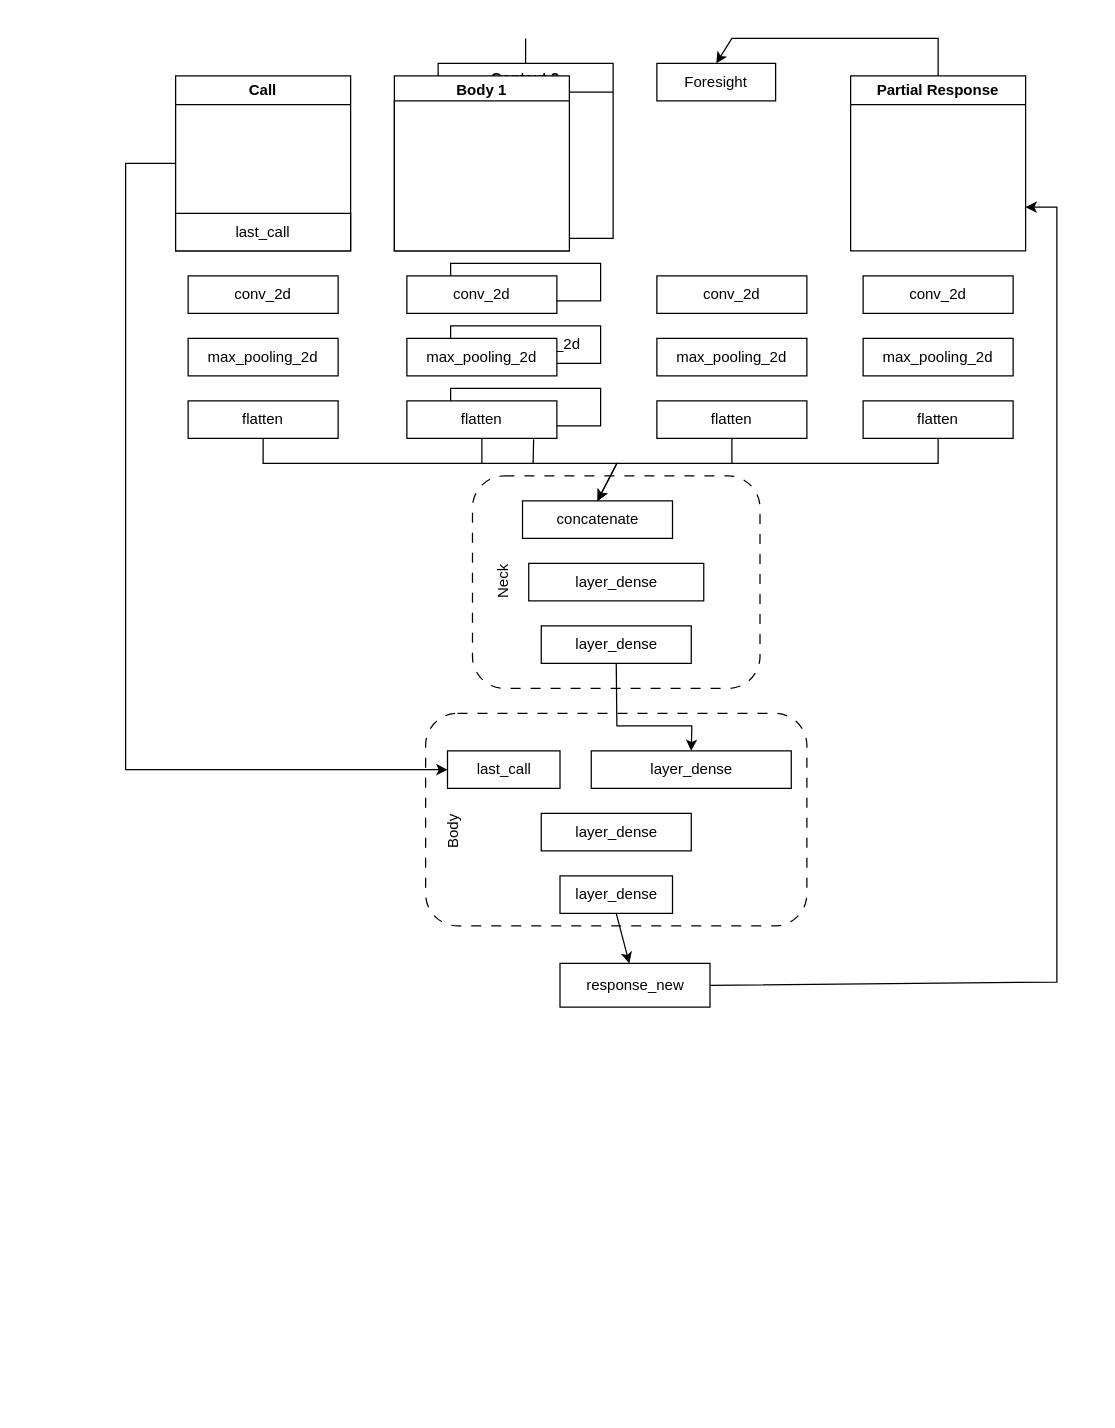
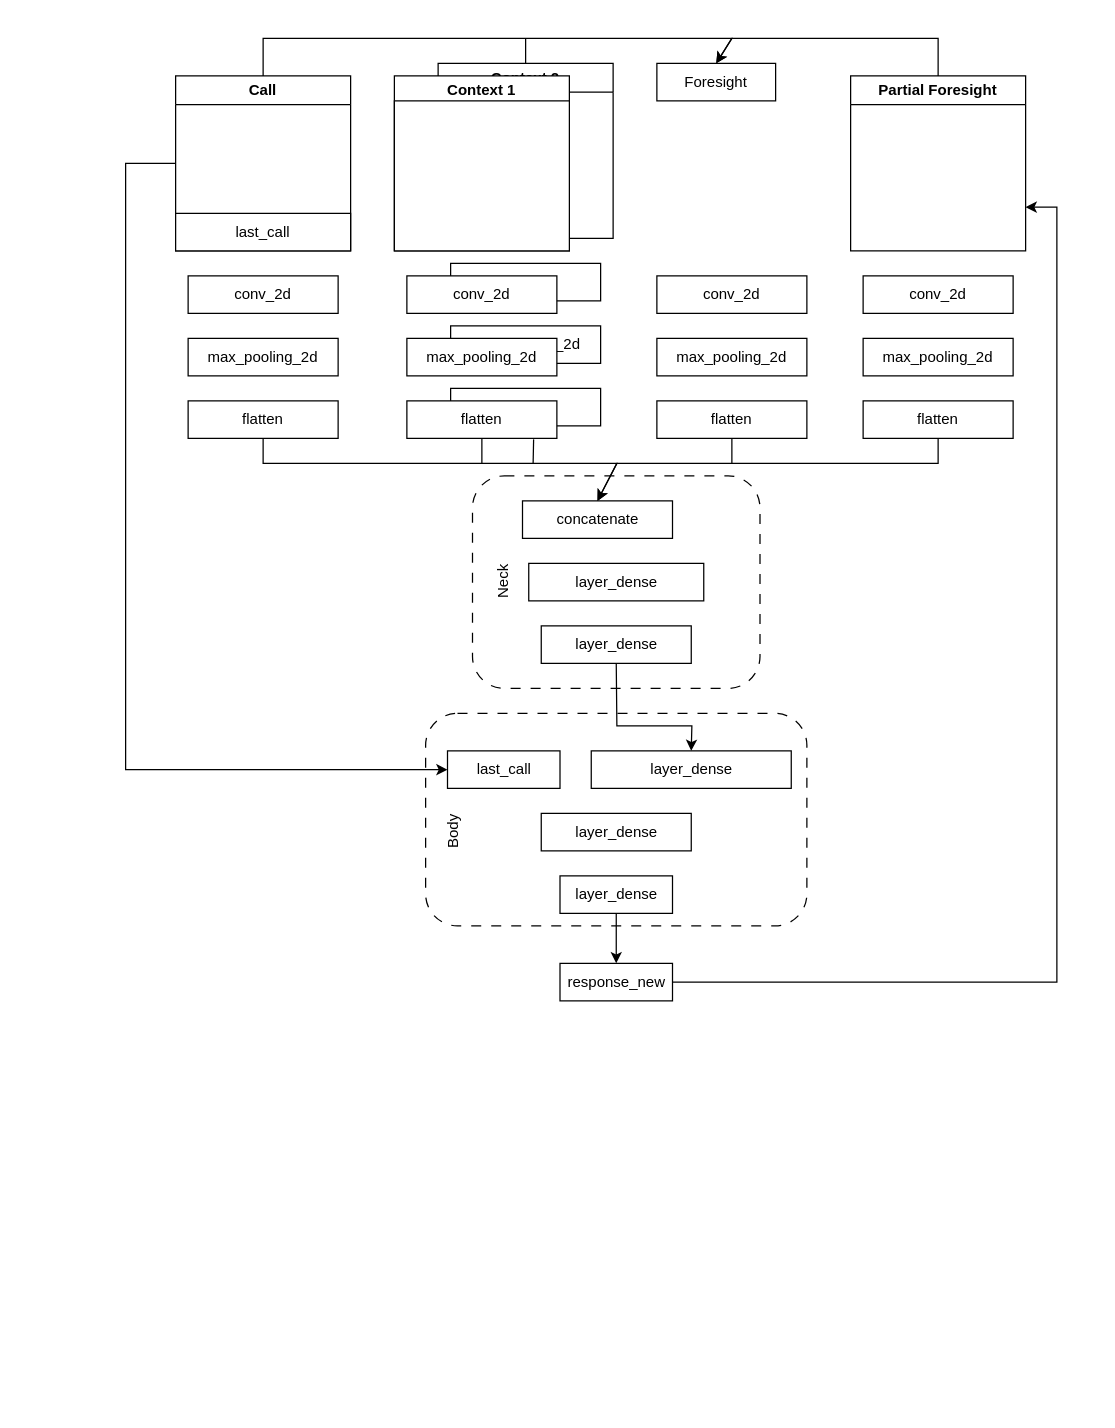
  <mxCell id="0" />
  <mxCell id="1" parent="0" />
  <mxCell id="2" value="" style="rounded=0;whiteSpace=wrap;html=1;strokeColor=none;movable=0;resizable=0;rotatable=0;deletable=0;editable=0;locked=1;connectable=0;" parent="1" vertex="1"><mxGeometry x="20" width="850" height="1100" as="geometry" y="20" /></mxCell>
  <mxCell id="3" value="" style="rounded=1;whiteSpace=wrap;html=1;fillColor=none;dashed=1;dashPattern=8 8;" parent="1" vertex="1"><mxGeometry x="377.5" y="380" width="230" height="170" as="geometry" /></mxCell>
  <mxCell id="4" value="" style="rounded=1;whiteSpace=wrap;html=1;fillColor=none;dashed=1;dashPattern=8 8;" parent="1" vertex="1"><mxGeometry x="340" y="570" width="305" height="170" as="geometry" /></mxCell>
  <mxCell id="5" value="layer_dense" style="rounded=0;whiteSpace=wrap;html=1;" parent="1" vertex="1"><mxGeometry x="472.5" y="600" width="160" height="30" as="geometry" /></mxCell>
  <mxCell id="6" value="layer_dense" style="rounded=0;whiteSpace=wrap;html=1;" parent="1" vertex="1"><mxGeometry x="432.5" y="650" width="120" height="30" as="geometry" /></mxCell>
  <mxCell id="7" value="last_call" style="rounded=0;whiteSpace=wrap;html=1;" parent="1" vertex="1"><mxGeometry x="357.5" y="600" width="90" height="30" as="geometry" /></mxCell>
  <mxCell id="8" value="Body" style="text;html=1;strokeColor=none;fillColor=none;align=center;verticalAlign=middle;whiteSpace=wrap;rounded=0;rotation=-90;" parent="1" vertex="1"><mxGeometry x="332.5" y="650" width="60" height="30" as="geometry" /></mxCell>
  <mxCell id="9" style="edgeStyle=orthogonalEdgeStyle;rounded=0;orthogonalLoop=1;jettySize=auto;html=1;exitX=0.5;exitY=1;exitDx=0;exitDy=0;" parent="1" edge="1"><mxGeometry relative="1" as="geometry"><mxPoint x="410" y="860" as="sourcePoint" /><mxPoint x="410" y="860" as="targetPoint" /></mxGeometry></mxCell>
  <mxCell id="10" value="concatenate" style="rounded=0;whiteSpace=wrap;html=1;" parent="1" vertex="1"><mxGeometry x="417.5" y="400" width="120" height="30" as="geometry" /></mxCell>
  <mxCell id="11" value="Neck" style="text;html=1;strokeColor=none;fillColor=none;align=center;verticalAlign=middle;whiteSpace=wrap;rounded=0;rotation=-90;" parent="1" vertex="1"><mxGeometry x="372.5" y="450" width="60" height="30" as="geometry" /></mxCell>
  <mxCell id="12" value="layer_dense" style="rounded=0;whiteSpace=wrap;html=1;" parent="1" vertex="1"><mxGeometry x="447.5" y="700" width="90" height="30" as="geometry" /></mxCell>
- <mxCell id="13" value="response_new" style="rounded=0;whiteSpace=wrap;html=1;" parent="1" vertex="1"><mxGeometry x="447.5" y="770" width="120" height="35" as="geometry" /></mxCell>
+ <mxCell id="13" value="response_new" style="rounded=0;whiteSpace=wrap;html=1;" parent="1" vertex="1"><mxGeometry x="447.5" y="770" width="90" height="30" as="geometry" /></mxCell>
  <mxCell id="14" value="" style="group" parent="1" vertex="1" connectable="0"><mxGeometry x="140" y="60" width="140" height="290" as="geometry" /></mxCell>
  <mxCell id="15" value="conv_2d" style="rounded=0;whiteSpace=wrap;html=1;" parent="14" vertex="1"><mxGeometry x="10" y="160" width="120" height="30" as="geometry" /></mxCell>
  <mxCell id="16" value="max_pooling_2d" style="rounded=0;whiteSpace=wrap;html=1;" parent="14" vertex="1"><mxGeometry x="10" y="210" width="120" height="30" as="geometry" /></mxCell>
  <mxCell id="17" value="flatten" style="rounded=0;whiteSpace=wrap;html=1;" parent="14" vertex="1"><mxGeometry x="10" y="260" width="120" height="30" as="geometry" /></mxCell>
  <mxCell id="18" value="Call" style="swimlane;whiteSpace=wrap;html=1;fillStyle=solid;" parent="14" vertex="1"><mxGeometry width="140" height="140" as="geometry" /></mxCell>
  <mxCell id="19" value="last_call" style="rounded=0;whiteSpace=wrap;html=1;" parent="18" vertex="1"><mxGeometry y="110" width="140" height="30" as="geometry" /></mxCell>
  <mxCell id="20" value="" style="group" parent="1" vertex="1" connectable="0"><mxGeometry x="680" y="60" width="140" height="290" as="geometry" /></mxCell>
  <mxCell id="21" value="conv_2d" style="rounded=0;whiteSpace=wrap;html=1;" parent="20" vertex="1"><mxGeometry x="10" y="160" width="120" height="30" as="geometry" /></mxCell>
  <mxCell id="22" value="max_pooling_2d" style="rounded=0;whiteSpace=wrap;html=1;" parent="20" vertex="1"><mxGeometry x="10" y="210" width="120" height="30" as="geometry" /></mxCell>
  <mxCell id="23" value="flatten" style="rounded=0;whiteSpace=wrap;html=1;" parent="20" vertex="1"><mxGeometry x="10" y="260" width="120" height="30" as="geometry" /></mxCell>
- <mxCell id="24" value="Partial Response" style="swimlane;whiteSpace=wrap;html=1;fillStyle=solid;" parent="20" vertex="1"><mxGeometry width="140" height="140" as="geometry" /></mxCell>
+ <mxCell id="24" value="Partial Foresight" style="swimlane;whiteSpace=wrap;html=1;fillStyle=solid;" parent="20" vertex="1"><mxGeometry width="140" height="140" as="geometry" /></mxCell>
  <mxCell id="25" value="" style="endArrow=classic;html=1;rounded=0;exitX=1;exitY=0.5;exitDx=0;exitDy=0;entryX=1;entryY=0.75;entryDx=0;entryDy=0;" parent="1" source="13" target="24" edge="1"><mxGeometry width="50" height="50" relative="1" as="geometry"><mxPoint x="580" y="785" as="sourcePoint" /><mxPoint x="945" y="165" as="targetPoint" /><Array as="points"><mxPoint x="845" y="785" /><mxPoint x="845" y="165" /></Array></mxGeometry></mxCell>
  <mxCell id="26" value="" style="endArrow=classic;html=1;rounded=0;exitX=0;exitY=0.5;exitDx=0;exitDy=0;entryX=0;entryY=0.5;entryDx=0;entryDy=0;" parent="1" target="7" edge="1"><mxGeometry width="50" height="50" relative="1" as="geometry"><mxPoint x="140" y="130" as="sourcePoint" /><mxPoint x="275" y="560" as="targetPoint" /><Array as="points"><mxPoint x="100" y="130" /><mxPoint x="100" y="615" /></Array></mxGeometry></mxCell>
  <mxCell id="27" value="" style="group" parent="1" vertex="1" connectable="0"><mxGeometry x="350" y="50" width="140" height="300" as="geometry" /></mxCell>
  <mxCell id="28" value="conv_2d" style="rounded=0;whiteSpace=wrap;html=1;" parent="27" vertex="1"><mxGeometry x="10" y="160" width="120" height="30" as="geometry" /></mxCell>
  <mxCell id="29" value="max_pooling_2d" style="rounded=0;whiteSpace=wrap;html=1;" parent="27" vertex="1"><mxGeometry x="10" y="210" width="120" height="30" as="geometry" /></mxCell>
  <mxCell id="30" value="flatten" style="rounded=0;whiteSpace=wrap;html=1;" parent="27" vertex="1"><mxGeometry x="10" y="260" width="120" height="30" as="geometry" /></mxCell>
  <mxCell id="31" value="Context 2" style="swimlane;whiteSpace=wrap;html=1;fillStyle=solid;" parent="27" vertex="1"><mxGeometry width="140" height="140" as="geometry" /></mxCell>
  <mxCell id="32" value="" style="group" parent="31" vertex="1" connectable="0"><mxGeometry x="-35" y="10" width="140" height="290" as="geometry" /></mxCell>
  <mxCell id="33" value="conv_2d" style="rounded=0;whiteSpace=wrap;html=1;" parent="32" vertex="1"><mxGeometry x="10" y="160" width="120" height="30" as="geometry" /></mxCell>
  <mxCell id="34" value="max_pooling_2d" style="rounded=0;whiteSpace=wrap;html=1;" parent="32" vertex="1"><mxGeometry x="10" y="210" width="120" height="30" as="geometry" /></mxCell>
  <mxCell id="35" value="flatten" style="rounded=0;whiteSpace=wrap;html=1;" parent="32" vertex="1"><mxGeometry x="10" y="260" width="120" height="30" as="geometry" /></mxCell>
- <mxCell id="36" value="Body 1" style="swimlane;whiteSpace=wrap;html=1;fillStyle=solid;" parent="32" vertex="1"><mxGeometry width="140" height="140" as="geometry" /></mxCell>
+ <mxCell id="36" value="Context 1" style="swimlane;whiteSpace=wrap;html=1;fillStyle=solid;" parent="32" vertex="1"><mxGeometry width="140" height="140" as="geometry" /></mxCell>
  <mxCell id="37" value="" style="rounded=0;whiteSpace=wrap;html=1;" parent="36" vertex="1"><mxGeometry y="20" width="140" height="120" as="geometry" /></mxCell>
  <mxCell id="38" value="" style="endArrow=classic;html=1;rounded=0;exitX=0.5;exitY=1;exitDx=0;exitDy=0;entryX=0.5;entryY=0;entryDx=0;entryDy=0;" parent="1" source="17" target="10" edge="1"><mxGeometry width="50" height="50" relative="1" as="geometry"><mxPoint x="270" y="420" as="sourcePoint" /><mxPoint x="240" y="420" as="targetPoint" /><Array as="points"><mxPoint x="210" y="370" /><mxPoint x="493" y="370" /></Array></mxGeometry></mxCell>
  <mxCell id="39" value="" style="endArrow=classic;html=1;rounded=0;exitX=0.5;exitY=1;exitDx=0;exitDy=0;entryX=0.5;entryY=0;entryDx=0;entryDy=0;" parent="1" source="23" edge="1" target="10"><mxGeometry width="50" height="50" relative="1" as="geometry"><mxPoint x="320" y="580" as="sourcePoint" /><mxPoint x="410" y="400" as="targetPoint" /><Array as="points"><mxPoint x="750" y="370" /><mxPoint x="493" y="370" /></Array></mxGeometry></mxCell>
  <mxCell id="40" value="" style="endArrow=none;html=1;rounded=0;entryX=0.5;entryY=1;entryDx=0;entryDy=0;" parent="1" target="35" edge="1"><mxGeometry width="50" height="50" relative="1" as="geometry"><mxPoint x="385" y="370" as="sourcePoint" /><mxPoint x="440" y="340" as="targetPoint" /></mxGeometry></mxCell>
  <mxCell id="41" value="" style="endArrow=none;html=1;rounded=0;entryX=0.845;entryY=1.027;entryDx=0;entryDy=0;entryPerimeter=0;" parent="1" target="35" edge="1"><mxGeometry width="50" height="50" relative="1" as="geometry"><mxPoint x="426" y="370" as="sourcePoint" /><mxPoint x="280" y="430" as="targetPoint" /></mxGeometry></mxCell>
  <mxCell id="42" value="" style="endArrow=classic;html=1;rounded=0;exitX=0.5;exitY=1;exitDx=0;exitDy=0;entryX=0.5;entryY=0;entryDx=0;entryDy=0;" parent="1" source="44" target="5" edge="1"><mxGeometry width="50" height="50" relative="1" as="geometry"><mxPoint x="410" y="580" as="sourcePoint" /><mxPoint x="300" y="610" as="targetPoint" /><Array as="points"><mxPoint x="493" y="580" /><mxPoint x="553" y="580" /></Array></mxGeometry></mxCell>
  <mxCell id="43" value="" style="endArrow=classic;html=1;rounded=0;exitX=0.5;exitY=1;exitDx=0;exitDy=0;" parent="1" source="12" target="13" edge="1"><mxGeometry width="50" height="50" relative="1" as="geometry"><mxPoint x="280" y="640" as="sourcePoint" /><mxPoint x="330" y="590" as="targetPoint" /></mxGeometry></mxCell>
  <mxCell id="44" value="layer_dense" style="rounded=0;whiteSpace=wrap;html=1;" parent="1" vertex="1"><mxGeometry x="432.5" y="500" width="120" height="30" as="geometry" /></mxCell>
  <mxCell id="45" value="layer_dense" style="rounded=0;whiteSpace=wrap;html=1;" parent="1" vertex="1"><mxGeometry x="422.5" y="450" width="140" height="30" as="geometry" /></mxCell>
  <mxCell id="46" value="conv_2d" style="rounded=0;whiteSpace=wrap;html=1;" vertex="1" parent="1"><mxGeometry x="525" y="220" width="120" height="30" as="geometry" /></mxCell>
  <mxCell id="47" value="max_pooling_2d" style="rounded=0;whiteSpace=wrap;html=1;" vertex="1" parent="1"><mxGeometry x="525" y="270" width="120" height="30" as="geometry" /></mxCell>
  <mxCell id="48" value="flatten" style="rounded=0;whiteSpace=wrap;html=1;" vertex="1" parent="1"><mxGeometry x="525" y="320" width="120" height="30" as="geometry" /></mxCell>
  <mxCell id="49" value="Foresight" style="rounded=0;whiteSpace=wrap;html=1;" vertex="1" parent="1"><mxGeometry x="525" y="50" width="95" height="30" as="geometry" /></mxCell>
+ <mxCell id="50" value="" style="endArrow=classic;html=1;rounded=0;exitX=0.5;exitY=0;exitDx=0;exitDy=0;entryX=0.5;entryY=0;entryDx=0;entryDy=0;" edge="1" parent="1" source="18" target="49"><mxGeometry width="50" height="50" relative="1" as="geometry"><mxPoint x="520" y="440" as="sourcePoint" /><mxPoint x="570" y="390" as="targetPoint" /><Array as="points"><mxPoint x="210" y="30" /><mxPoint x="585" y="30" /></Array></mxGeometry></mxCell>
  <mxCell id="51" value="" style="endArrow=none;html=1;rounded=0;exitX=0.5;exitY=0;exitDx=0;exitDy=0;" edge="1" parent="1" source="31"><mxGeometry width="50" height="50" relative="1" as="geometry"><mxPoint x="570" y="170" as="sourcePoint" /><mxPoint x="420" y="30" as="targetPoint" /></mxGeometry></mxCell>
  <mxCell id="52" value="" style="endArrow=classic;html=1;rounded=0;exitX=0.5;exitY=0;exitDx=0;exitDy=0;entryX=0.5;entryY=0;entryDx=0;entryDy=0;" edge="1" parent="1" source="24" target="49"><mxGeometry width="50" height="50" relative="1" as="geometry"><mxPoint x="570" y="170" as="sourcePoint" /><mxPoint x="620" y="120" as="targetPoint" /><Array as="points"><mxPoint x="750" y="30" /><mxPoint x="585" y="30" /></Array></mxGeometry></mxCell>
  <mxCell id="53" value="" style="endArrow=none;html=1;rounded=0;entryX=0.5;entryY=1;entryDx=0;entryDy=0;" edge="1" parent="1" target="48"><mxGeometry width="50" height="50" relative="1" as="geometry"><mxPoint x="585" y="370" as="sourcePoint" /><mxPoint x="470" y="330" as="targetPoint" /></mxGeometry></mxCell>
